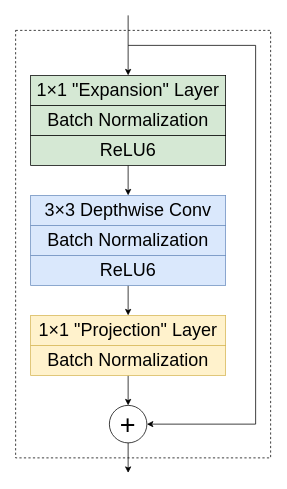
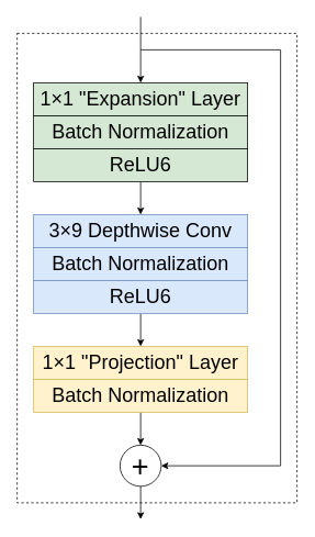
  <mxCell id="0" />
  <mxCell id="1" parent="0" />
  <mxCell id="2" value="&lt;font style=&quot;font-size: 24px&quot;&gt;1×1 &quot;Expansion&quot; Layer&lt;/font&gt;" style="rounded=0;whiteSpace=wrap;html=1;strokeColor=#000000;fillColor=#d5e8d4;" vertex="1" parent="1"><mxGeometry x="40" y="100" width="260" height="40" as="geometry" /></mxCell>
  <mxCell id="3" value="&lt;font style=&quot;font-size: 24px&quot;&gt;Batch Normalization&lt;/font&gt;" style="rounded=0;whiteSpace=wrap;html=1;strokeColor=#000000;fillColor=#d5e8d4;" vertex="1" parent="1"><mxGeometry x="40" y="140" width="260" height="40" as="geometry" /></mxCell>
  <mxCell id="4" style="edgeStyle=orthogonalEdgeStyle;rounded=0;orthogonalLoop=1;jettySize=auto;html=1;exitX=0.5;exitY=1;exitDx=0;exitDy=0;entryX=0.5;entryY=0;entryDx=0;entryDy=0;" edge="1" parent="1" source="5" target="7"><mxGeometry relative="1" as="geometry" /></mxCell>
  <mxCell id="5" value="&lt;font style=&quot;font-size: 24px&quot;&gt;ReLU6&lt;/font&gt;" style="rounded=0;whiteSpace=wrap;html=1;strokeColor=#000000;fillColor=#d5e8d4;" vertex="1" parent="1"><mxGeometry x="40" y="180" width="260" height="40" as="geometry" /></mxCell>
  <mxCell id="6" value="" style="endArrow=classic;html=1;entryX=0.5;entryY=0;entryDx=0;entryDy=0;" edge="1" parent="1" target="2"><mxGeometry width="50" height="50" relative="1" as="geometry"><mxPoint x="170" y="20" as="sourcePoint" /><mxPoint x="370" y="320" as="targetPoint" /><Array as="points"><mxPoint x="170" y="50" /></Array></mxGeometry></mxCell>
- <mxCell id="7" value="&lt;font style=&quot;font-size: 24px&quot;&gt;3×3 Depthwise Conv&lt;/font&gt;" style="rounded=0;whiteSpace=wrap;html=1;strokeColor=#6c8ebf;fillColor=#dae8fc;" vertex="1" parent="1"><mxGeometry x="40" y="260" width="260" height="40" as="geometry" /></mxCell>
+ <mxCell id="7" value="&lt;font style=&quot;font-size: 24px&quot;&gt;3×9 Depthwise Conv&lt;/font&gt;" style="rounded=0;whiteSpace=wrap;html=1;strokeColor=#6c8ebf;fillColor=#dae8fc;" vertex="1" parent="1"><mxGeometry x="40" y="260" width="260" height="40" as="geometry" /></mxCell>
  <mxCell id="8" value="&lt;font style=&quot;font-size: 24px&quot;&gt;Batch Normalization&lt;/font&gt;" style="rounded=0;whiteSpace=wrap;html=1;strokeColor=#6c8ebf;fillColor=#dae8fc;" vertex="1" parent="1"><mxGeometry x="40" y="300" width="260" height="40" as="geometry" /></mxCell>
  <mxCell id="9" style="edgeStyle=orthogonalEdgeStyle;rounded=0;orthogonalLoop=1;jettySize=auto;html=1;exitX=0.5;exitY=1;exitDx=0;exitDy=0;entryX=0.5;entryY=0;entryDx=0;entryDy=0;" edge="1" parent="1" source="10" target="11"><mxGeometry relative="1" as="geometry" /></mxCell>
  <mxCell id="10" value="&lt;font style=&quot;font-size: 24px&quot;&gt;ReLU6&lt;/font&gt;" style="rounded=0;whiteSpace=wrap;html=1;strokeColor=#6c8ebf;fillColor=#dae8fc;" vertex="1" parent="1"><mxGeometry x="40" y="340" width="260" height="40" as="geometry" /></mxCell>
  <mxCell id="11" value="&lt;font style=&quot;font-size: 24px&quot;&gt;1×1 &quot;Projection&quot; Layer&lt;/font&gt;" style="rounded=0;whiteSpace=wrap;html=1;strokeColor=#d6b656;fillColor=#fff2cc;" vertex="1" parent="1"><mxGeometry x="40" y="420" width="260" height="40" as="geometry" /></mxCell>
  <mxCell id="12" style="edgeStyle=orthogonalEdgeStyle;rounded=0;orthogonalLoop=1;jettySize=auto;html=1;exitX=0.5;exitY=1;exitDx=0;exitDy=0;entryX=0.5;entryY=0;entryDx=0;entryDy=0;" edge="1" parent="1" source="13" target="14"><mxGeometry relative="1" as="geometry" /></mxCell>
  <mxCell id="13" value="&lt;font style=&quot;font-size: 24px&quot;&gt;Batch Normalization&lt;/font&gt;" style="rounded=0;whiteSpace=wrap;html=1;strokeColor=#d6b656;fillColor=#fff2cc;" vertex="1" parent="1"><mxGeometry x="40" y="460" width="260" height="40" as="geometry" /></mxCell>
  <mxCell id="14" value="&lt;font style=&quot;font-size: 36px&quot;&gt;+&lt;/font&gt;" style="ellipse;whiteSpace=wrap;html=1;aspect=fixed;strokeColor=#000000;" vertex="1" parent="1"><mxGeometry x="145" y="540" width="50" height="50" as="geometry" /></mxCell>
  <mxCell id="15" value="" style="endArrow=none;html=1;" edge="1" parent="1"><mxGeometry width="50" height="50" relative="1" as="geometry"><mxPoint x="170" y="60" as="sourcePoint" /><mxPoint x="340" y="60" as="targetPoint" /></mxGeometry></mxCell>
  <mxCell id="16" value="" style="endArrow=none;html=1;" edge="1" parent="1"><mxGeometry width="50" height="50" relative="1" as="geometry"><mxPoint x="340" y="565" as="sourcePoint" /><mxPoint x="340" y="60" as="targetPoint" /></mxGeometry></mxCell>
  <mxCell id="17" value="" style="endArrow=classic;html=1;entryX=1;entryY=0.5;entryDx=0;entryDy=0;" edge="1" parent="1" target="14"><mxGeometry width="50" height="50" relative="1" as="geometry"><mxPoint x="340" y="565" as="sourcePoint" /><mxPoint x="370" y="300" as="targetPoint" /></mxGeometry></mxCell>
  <mxCell id="18" value="" style="endArrow=classic;html=1;exitX=0.5;exitY=1;exitDx=0;exitDy=0;" edge="1" parent="1" source="14"><mxGeometry width="50" height="50" relative="1" as="geometry"><mxPoint x="320" y="350" as="sourcePoint" /><mxPoint x="170" y="630" as="targetPoint" /></mxGeometry></mxCell>
  <mxCell id="19" value="" style="rounded=0;whiteSpace=wrap;html=1;strokeColor=#000000;fillColor=none;dashed=1;" vertex="1" parent="1"><mxGeometry x="20" y="40" width="340" height="570" as="geometry" /></mxCell>
